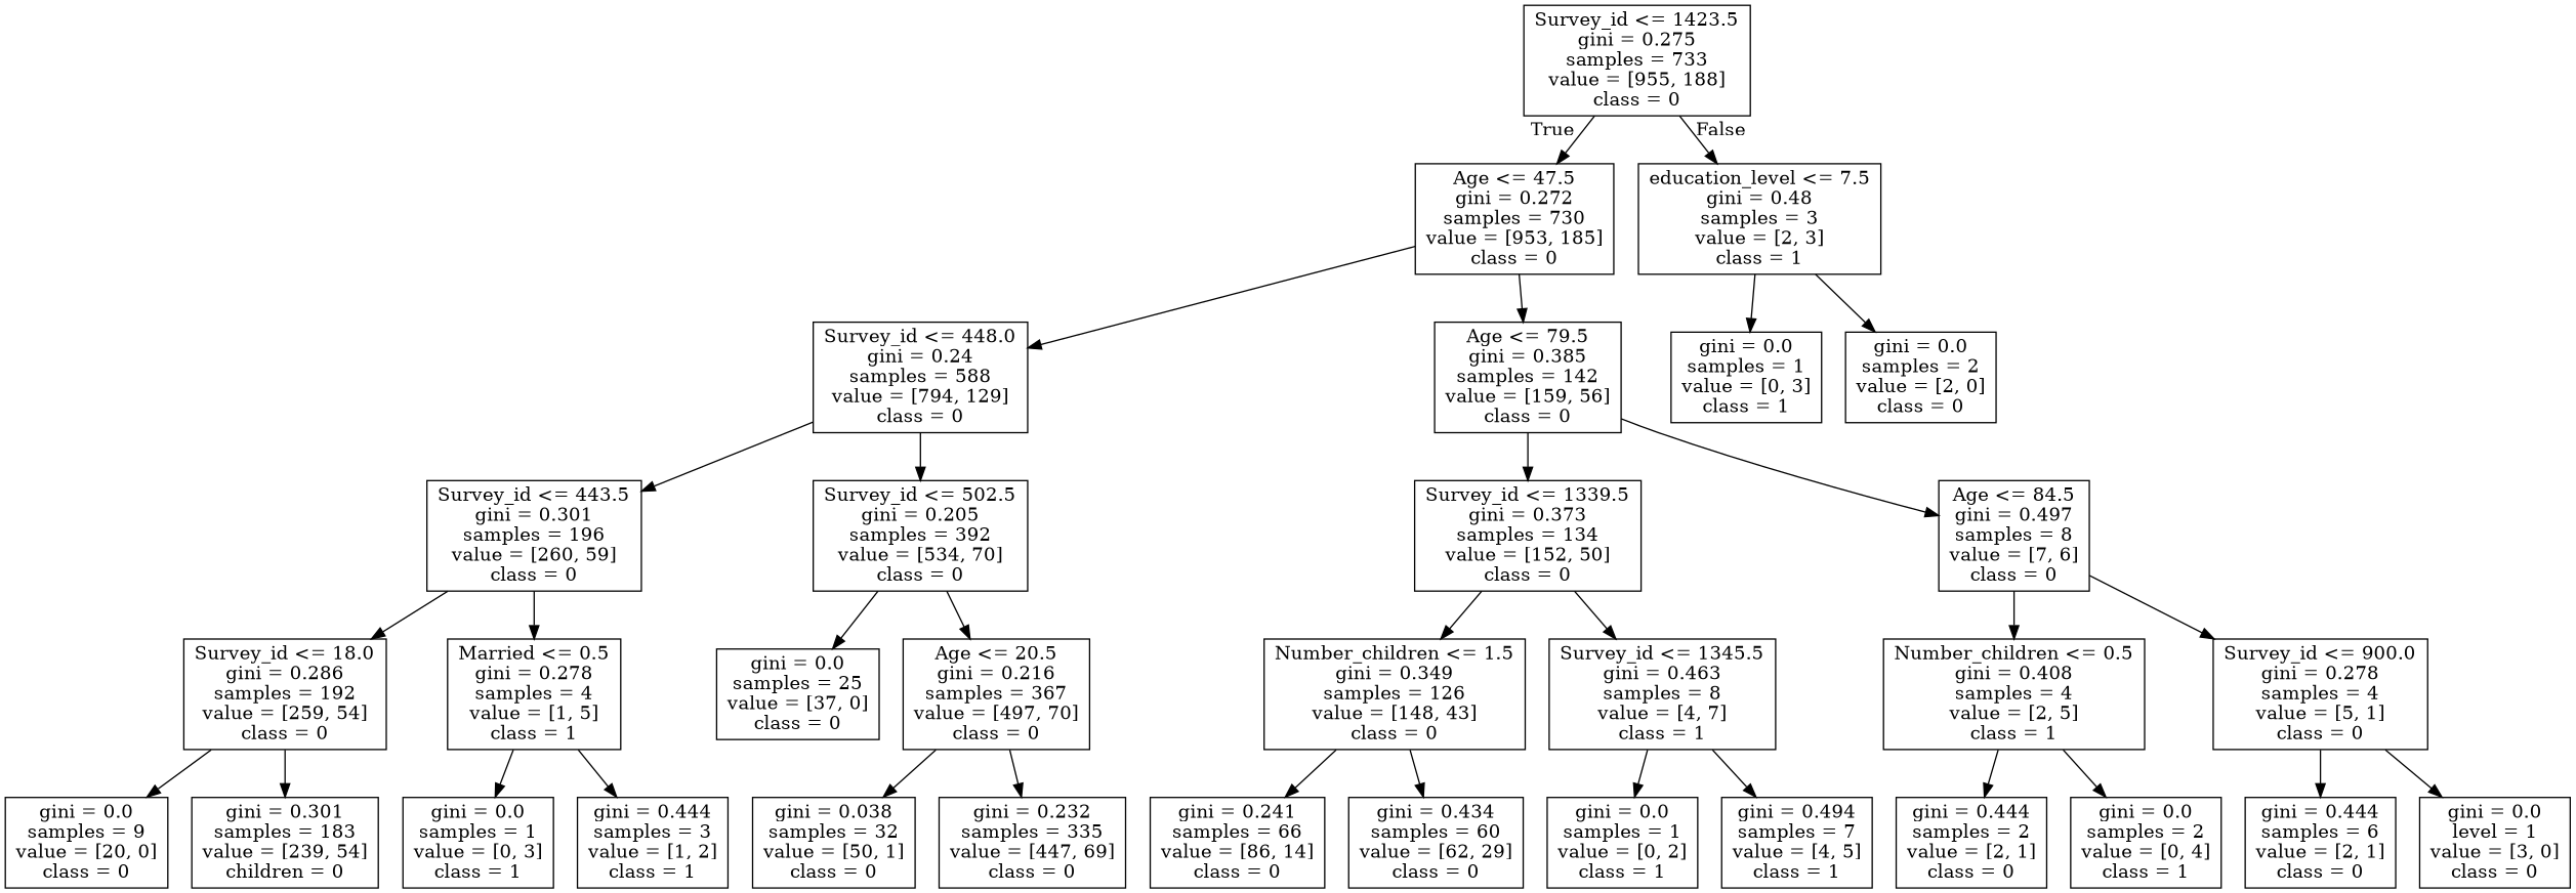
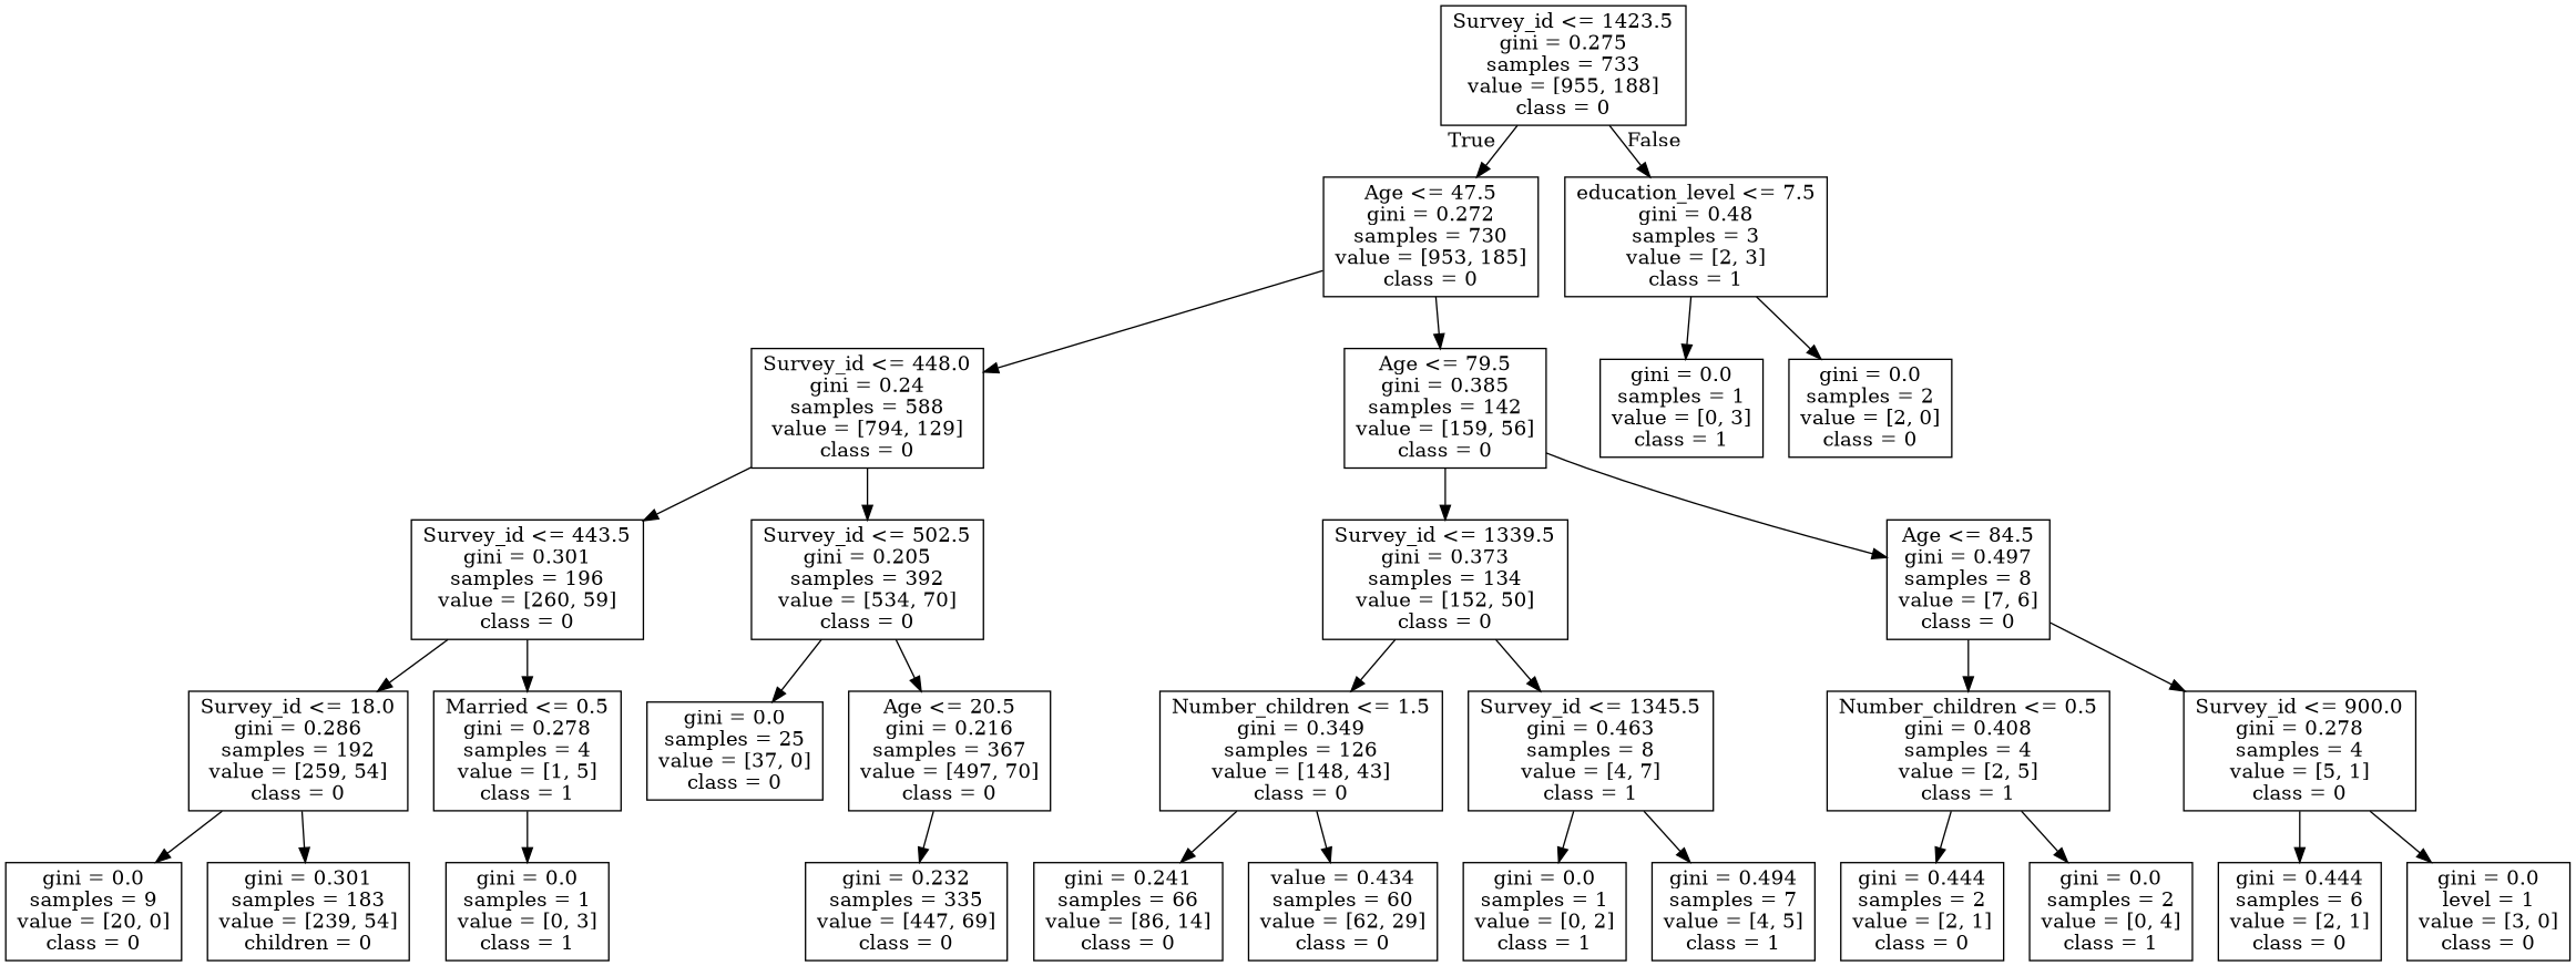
  digraph {
    node [shape=box]
    n1 [label="Survey_id <= 1423.5\ngini = 0.275\nsamples = 733\nvalue = [955, 188]\nclass = 0"]
    n2 [label="Age <= 47.5\ngini = 0.272\nsamples = 730\nvalue = [953, 185]\nclass = 0"]
    n3 [label="education_level <= 7.5\ngini = 0.48\nsamples = 3\nvalue = [2, 3]\nclass = 1"]
    n4 [label="Survey_id <= 448.0\ngini = 0.24\nsamples = 588\nvalue = [794, 129]\nclass = 0"]
    n5 [label="Age <= 79.5\ngini = 0.385\nsamples = 142\nvalue = [159, 56]\nclass = 0"]
    n6 [label="gini = 0.0\nsamples = 1\nvalue = [0, 3]\nclass = 1"]
    n7 [label="gini = 0.0\nsamples = 2\nvalue = [2, 0]\nclass = 0"]
    n8 [label="Survey_id <= 443.5\ngini = 0.301\nsamples = 196\nvalue = [260, 59]\nclass = 0"]
    n9 [label="Survey_id <= 502.5\ngini = 0.205\nsamples = 392\nvalue = [534, 70]\nclass = 0"]
    n10 [label="Survey_id <= 1339.5\ngini = 0.373\nsamples = 134\nvalue = [152, 50]\nclass = 0"]
    n11 [label="Age <= 84.5\ngini = 0.497\nsamples = 8\nvalue = [7, 6]\nclass = 0"]
    n12 [label="Survey_id <= 18.0\ngini = 0.286\nsamples = 192\nvalue = [259, 54]\nclass = 0"]
    n13 [label="Married <= 0.5\ngini = 0.278\nsamples = 4\nvalue = [1, 5]\nclass = 1"]
    n14 [label="gini = 0.0\nsamples = 25\nvalue = [37, 0]\nclass = 0"]
    n15 [label="Age <= 20.5\ngini = 0.216\nsamples = 367\nvalue = [497, 70]\nclass = 0"]
    n16 [label="gini = 0.0\nsamples = 9\nvalue = [20, 0]\nclass = 0"]
    n17 [label="gini = 0.301\nsamples = 183\nvalue = [239, 54]\nchildren = 0"]
    n18 [label="gini = 0.0\nsamples = 1\nvalue = [0, 3]\nclass = 1"]
-   n19 [label="gini = 0.444\nsamples = 3\nvalue = [1, 2]\nclass = 1"]
-   n20 [label="gini = 0.038\nsamples = 32\nvalue = [50, 1]\nclass = 0"]
    n21 [label="gini = 0.232\nsamples = 335\nvalue = [447, 69]\nclass = 0"]
    n22 [label="Number_children <= 1.5\ngini = 0.349\nsamples = 126\nvalue = [148, 43]\nclass = 0"]
    n23 [label="Survey_id <= 1345.5\ngini = 0.463\nsamples = 8\nvalue = [4, 7]\nclass = 1"]
    n24 [label="Number_children <= 0.5\ngini = 0.408\nsamples = 4\nvalue = [2, 5]\nclass = 1"]
    n25 [label="Survey_id <= 900.0\ngini = 0.278\nsamples = 4\nvalue = [5, 1]\nclass = 0"]
    n26 [label="gini = 0.241\nsamples = 66\nvalue = [86, 14]\nclass = 0"]
-   n27 [label="gini = 0.434\nsamples = 60\nvalue = [62, 29]\nclass = 0"]
+   n27 [label="value = 0.434\nsamples = 60\nvalue = [62, 29]\nclass = 0"]
    n28 [label="gini = 0.0\nsamples = 1\nvalue = [0, 2]\nclass = 1"]
    n29 [label="gini = 0.494\nsamples = 7\nvalue = [4, 5]\nclass = 1"]
    n30 [label="gini = 0.444\nsamples = 2\nvalue = [2, 1]\nclass = 0"]
    n31 [label="gini = 0.0\nsamples = 2\nvalue = [0, 4]\nclass = 1"]
    n32 [label="gini = 0.444\nsamples = 6\nvalue = [2, 1]\nclass = 0"]
    n33 [label="gini = 0.0\nlevel = 1\nvalue = [3, 0]\nclass = 0"]
    n1 -> n2 [headlabel=True labelangle=45 labeldistance=2.5]
    n1 -> n3 [headlabel=False labelangle=-45 labeldistance=2.5]
    n2 -> n4
    n2 -> n5
    n3 -> n6
    n3 -> n7
    n4 -> n8
    n4 -> n9
    n5 -> n10
    n5 -> n11
    n8 -> n12
    n8 -> n13
    n9 -> n14
    n9 -> n15
    n10 -> n22
    n10 -> n23
    n11 -> n24
    n11 -> n25
    n12 -> n16
    n12 -> n17
    n13 -> n18
-   n13 -> n19
-   n15 -> n20
    n15 -> n21
    n22 -> n26
    n22 -> n27
    n23 -> n28
    n23 -> n29
    n24 -> n30
    n24 -> n31
    n25 -> n32
    n25 -> n33
  }
